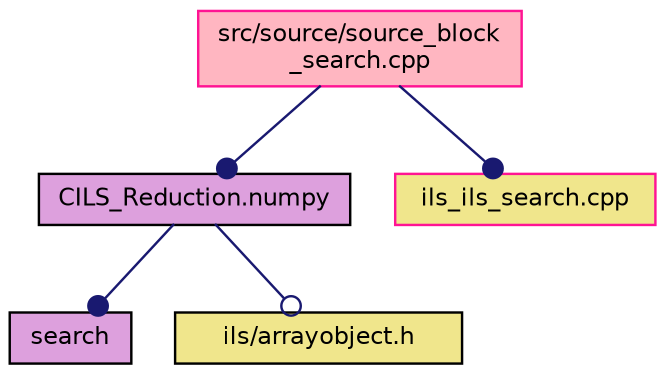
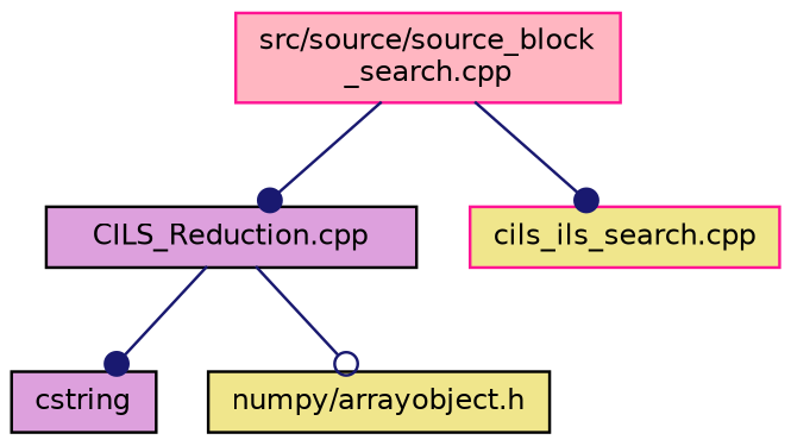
  digraph {
    node [color=black fillcolor=plum fontname=Helvetica fontsize=10 shape=record style=filled]
    edge [arrowhead=dot color=midnightblue fontname=Helvetica fontsize=10 labelfontname=Helvetica labelfontsize=10 style=solid]
    n1 [color=deeppink fillcolor=lightpink fontcolor=black height=0.2 label="src/source/source_block\l_search.cpp" width=0.4]
-   n2 [height=0.2 label="CILS_Reduction.numpy" width=0.4]
-   n3 [color=deeppink fillcolor=khaki height=0.2 label="ils_ils_search.cpp" width=0.4]
-   n4 [height=0.2 label=search width=0.4]
-   n5 [fillcolor=khaki height=0.2 label="ils/arrayobject.h" width=0.4]
+   n2 [height=0.2 label="CILS_Reduction.cpp" width=0.4]
+   n3 [color=deeppink fillcolor=khaki height=0.2 label="cils_ils_search.cpp" width=0.4]
+   n4 [height=0.2 label=cstring width=0.4]
+   n5 [fillcolor=khaki height=0.2 label="numpy/arrayobject.h" width=0.4]
    n1 -> n2
    n1 -> n3
    n2 -> n4
    n2 -> n5 [arrowhead=odot]
  }
